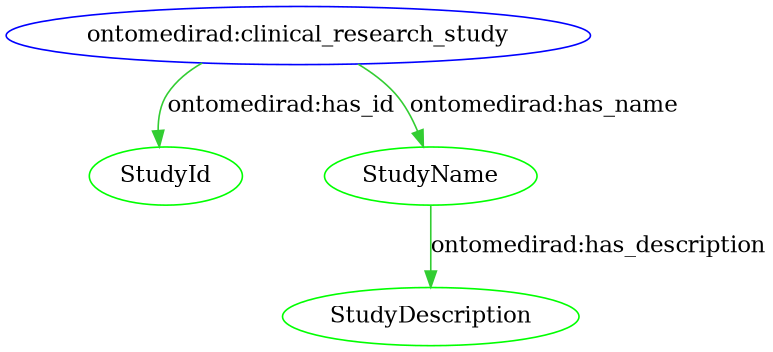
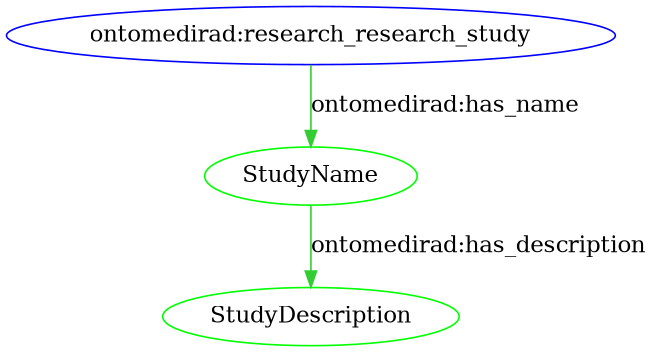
  digraph {
    node [color=green]
    edge [color=limegreen]
-   n1 [color=blue label="ontomedirad:clinical_research_study"]
-   StudyId
+   n1 [color=blue label="ontomedirad:research_research_study"]
    StudyName
    StudyDescription
-   n1 -> StudyId [label="ontomedirad:has_id"]
    n1 -> StudyName [label="ontomedirad:has_name"]
    StudyName -> StudyDescription [label="ontomedirad:has_description"]
  }
